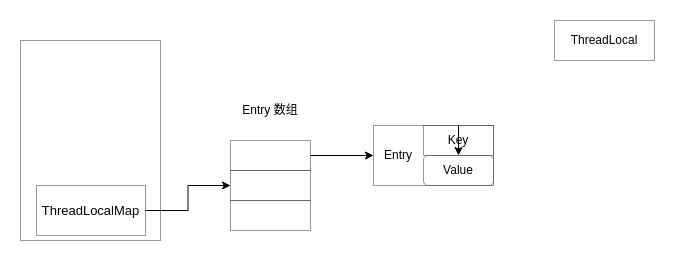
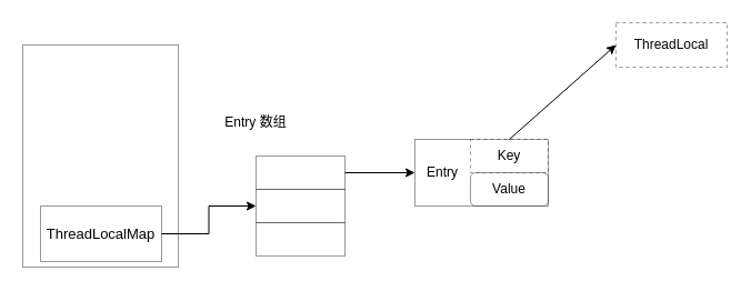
  <mxCell id="0" />
  <mxCell id="1" parent="0" />
- <mxCell id="2" value="ThreadLocal" style="rounded=0;whiteSpace=wrap;html=1;labelBackgroundColor=none;opacity=40;" vertex="1" parent="1"><mxGeometry x="554" y="20" width="100" height="40" as="geometry" /></mxCell>
+ <mxCell id="2" value="ThreadLocal" style="rounded=0;whiteSpace=wrap;html=1;labelBackgroundColor=none;opacity=40;dashed=1;" vertex="1" parent="1"><mxGeometry x="554" y="20" width="100" height="40" as="geometry" /></mxCell>
  <mxCell id="3" value="" style="group" vertex="1" connectable="0" parent="1"><mxGeometry x="372" y="124" width="120" height="60" as="geometry" /></mxCell>
  <mxCell id="4" value="" style="rounded=0;whiteSpace=wrap;html=1;labelBackgroundColor=none;opacity=40;" vertex="1" parent="3"><mxGeometry x="1" y="1" width="120" height="60" as="geometry" /></mxCell>
- <mxCell id="5" value="Key" style="rounded=0;whiteSpace=wrap;html=1;labelBackgroundColor=none;opacity=40;" vertex="1" parent="3"><mxGeometry x="51" y="1" width="70" height="30" as="geometry" /></mxCell>
+ <mxCell id="5" value="Key" style="rounded=0;whiteSpace=wrap;html=1;labelBackgroundColor=none;opacity=40;dashed=1;" vertex="1" parent="3"><mxGeometry x="51" y="1" width="70" height="30" as="geometry" /></mxCell>
  <mxCell id="6" value="Value" style="whiteSpace=wrap;html=1;labelBackgroundColor=none;opacity=40;rounded=1;" vertex="1" parent="3"><mxGeometry x="51" y="31" width="70" height="30" as="geometry" /></mxCell>
  <mxCell id="7" value="Entry" style="text;html=1;strokeColor=none;fillColor=none;align=center;verticalAlign=middle;whiteSpace=wrap;rounded=0;labelBackgroundColor=none;opacity=40;" vertex="1" parent="3"><mxGeometry x="6" y="21" width="40" height="20" as="geometry" /></mxCell>
  <mxCell id="8" value="" style="group" vertex="1" connectable="0" parent="1"><mxGeometry x="20" y="40" width="140" height="200" as="geometry" /></mxCell>
  <mxCell id="9" value="" style="rounded=0;whiteSpace=wrap;html=1;labelBackgroundColor=none;opacity=40;" vertex="1" parent="8"><mxGeometry width="140" height="200" as="geometry" /></mxCell>
  <mxCell id="10" value="&lt;font style=&quot;font-size: 13px&quot;&gt;ThreadLocalMap&lt;/font&gt;" style="rounded=0;whiteSpace=wrap;html=1;labelBackgroundColor=none;opacity=40;" vertex="1" parent="8"><mxGeometry x="16" y="145" width="109" height="50" as="geometry" /></mxCell>
- <mxCell id="11" value="" style="endArrow=classic;html=1;exitX=0.5;exitY=0;exitDx=0;exitDy=0;" edge="1" parent="1" source="5" target="6"><mxGeometry width="50" height="50" relative="1" as="geometry"><mxPoint x="414" y="70" as="sourcePoint" /><mxPoint x="464" y="20" as="targetPoint" /></mxGeometry></mxCell>
+ <mxCell id="11" value="" style="endArrow=classic;html=1;exitX=0.5;exitY=0;exitDx=0;exitDy=0;entryX=0;entryY=0.5;entryDx=0;entryDy=0;" edge="1" parent="1" source="5" target="2"><mxGeometry width="50" height="50" relative="1" as="geometry"><mxPoint x="414" y="70" as="sourcePoint" /><mxPoint x="464" y="20" as="targetPoint" /></mxGeometry></mxCell>
  <mxCell id="12" style="edgeStyle=orthogonalEdgeStyle;rounded=0;orthogonalLoop=1;jettySize=auto;html=1;exitX=1;exitY=0.5;exitDx=0;exitDy=0;" edge="1" parent="1" source="10" target="15"><mxGeometry relative="1" as="geometry" /></mxCell>
  <mxCell id="13" value="" style="group" vertex="1" connectable="0" parent="1"><mxGeometry x="230" y="140" width="80" height="90" as="geometry" /></mxCell>
  <mxCell id="14" value="" style="rounded=0;whiteSpace=wrap;html=1;labelBackgroundColor=none;opacity=40;" vertex="1" parent="13"><mxGeometry width="80" height="30" as="geometry" /></mxCell>
  <mxCell id="15" value="" style="rounded=0;whiteSpace=wrap;html=1;labelBackgroundColor=none;opacity=40;" vertex="1" parent="13"><mxGeometry y="30" width="80" height="30" as="geometry" /></mxCell>
  <mxCell id="16" value="" style="rounded=0;whiteSpace=wrap;html=1;labelBackgroundColor=none;opacity=40;" vertex="1" parent="13"><mxGeometry y="60" width="80" height="30" as="geometry" /></mxCell>
  <mxCell id="17" style="edgeStyle=orthogonalEdgeStyle;rounded=0;orthogonalLoop=1;jettySize=auto;html=1;exitX=1;exitY=0.5;exitDx=0;exitDy=0;entryX=0;entryY=0.5;entryDx=0;entryDy=0;" edge="1" parent="1" source="14" target="4"><mxGeometry relative="1" as="geometry" /></mxCell>
- <mxCell id="18" value="Entry 数组" style="text;html=1;strokeColor=none;fillColor=none;align=center;verticalAlign=middle;whiteSpace=wrap;rounded=0;labelBackgroundColor=none;opacity=40;" vertex="1" parent="1"><mxGeometry x="240" y="100" width="60" height="20" as="geometry" /></mxCell>
+ <mxCell id="18" value="Entry 数组" style="text;html=1;strokeColor=none;fillColor=none;align=center;verticalAlign=middle;whiteSpace=wrap;rounded=0;labelBackgroundColor=none;opacity=40;" vertex="1" parent="1"><mxGeometry x="200" y="100" width="60" height="20" as="geometry" /></mxCell>
